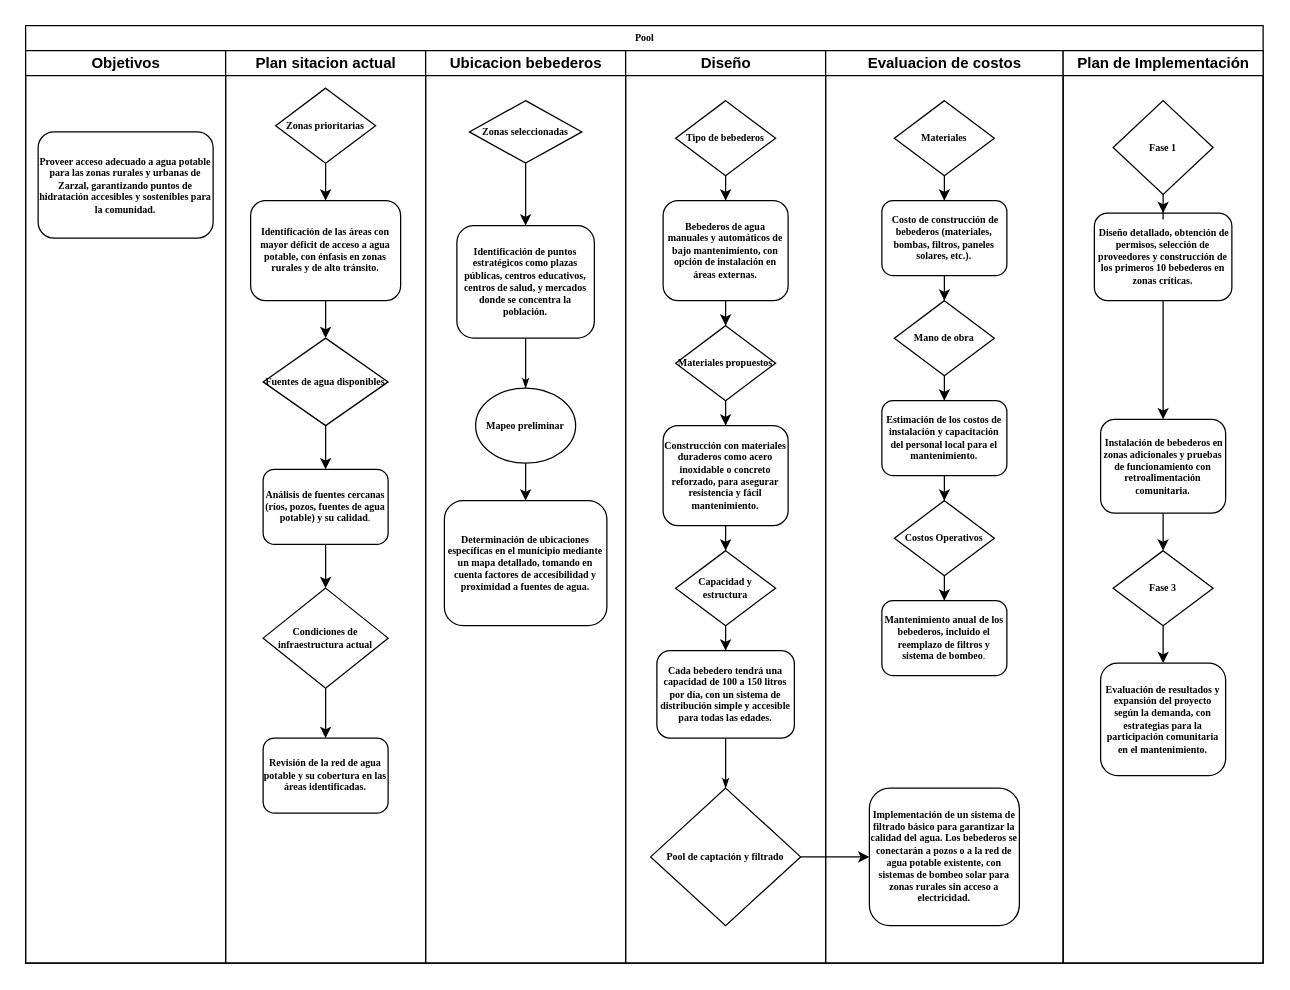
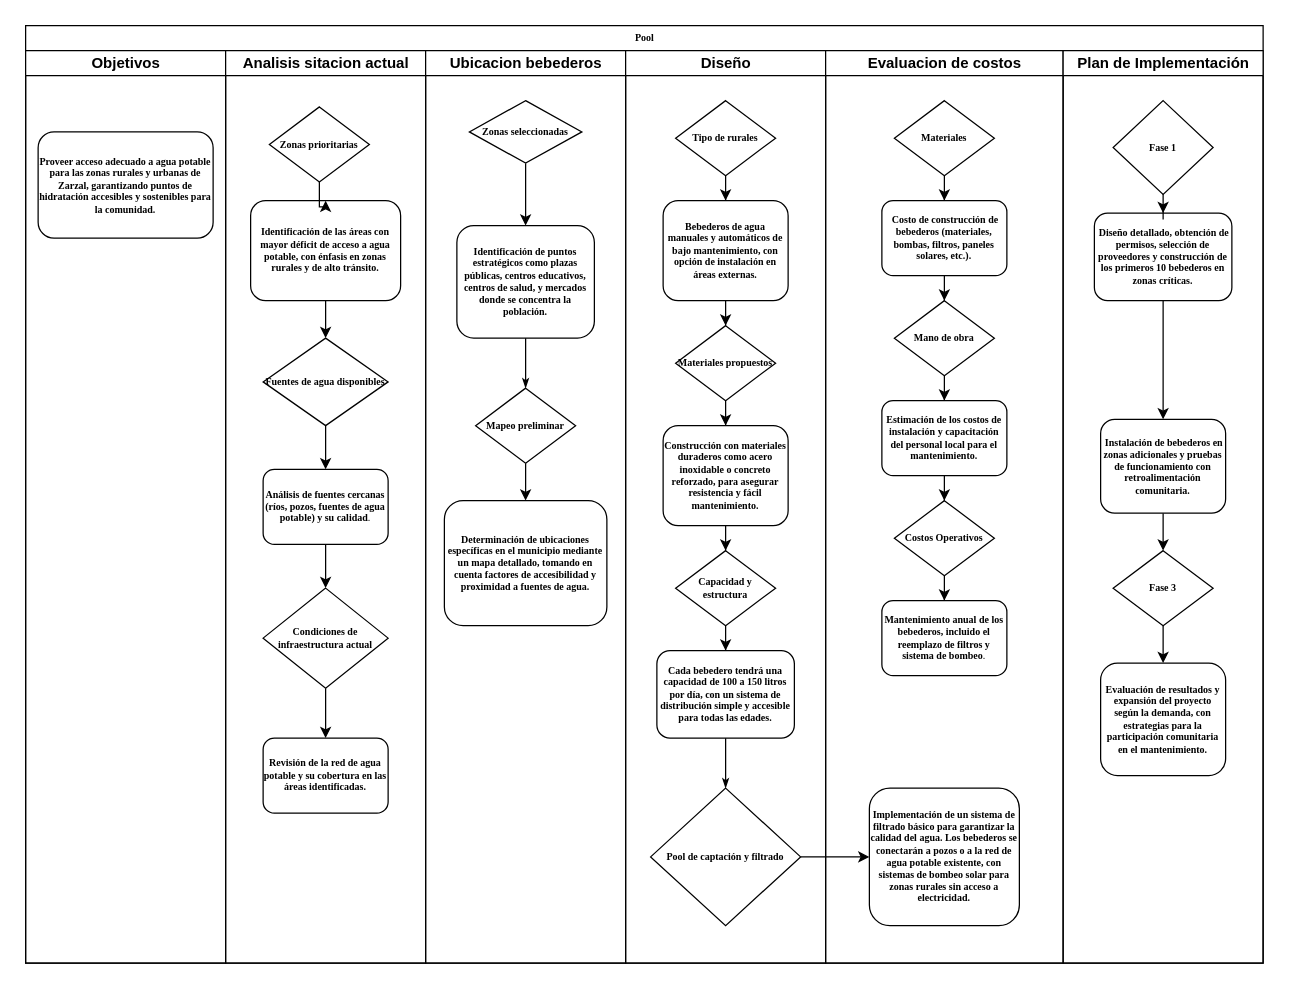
  <mxCell id="0" />
  <mxCell id="1" parent="0" />
  <mxCell id="2" value="Pool" style="swimlane;html=1;childLayout=stackLayout;startSize=20;rounded=0;shadow=0;labelBackgroundColor=none;strokeWidth=1;fontFamily=Verdana;fontSize=8;align=center;" parent="1" vertex="1"><mxGeometry x="20" y="20" width="990" height="750" as="geometry" /></mxCell>
  <mxCell id="3" value="Objetivos" style="swimlane;html=1;startSize=20;" parent="2" vertex="1"><mxGeometry y="20" width="160" height="730" as="geometry" /></mxCell>
  <mxCell id="4" value="Proveer acceso adecuado a agua potable para las zonas rurales y urbanas de Zarzal, garantizando puntos de hidratación accesibles y sostenibles para la comunidad." style="rounded=1;whiteSpace=wrap;html=1;shadow=0;labelBackgroundColor=none;strokeWidth=1;fontFamily=Verdana;fontSize=8;align=center;fontStyle=1" parent="3" vertex="1"><mxGeometry x="10" y="65" width="140" height="85" as="geometry" /></mxCell>
- <mxCell id="5" value="Plan sitacion actual" style="swimlane;html=1;startSize=20;" parent="2" vertex="1"><mxGeometry x="160" y="20" width="160" height="730" as="geometry" /></mxCell>
+ <mxCell id="5" value="Analisis sitacion actual" style="swimlane;html=1;startSize=20;" parent="2" vertex="1"><mxGeometry x="160" y="20" width="160" height="730" as="geometry" /></mxCell>
  <mxCell id="6" style="edgeStyle=orthogonalEdgeStyle;rounded=0;orthogonalLoop=1;jettySize=auto;html=1;entryX=0.5;entryY=0;entryDx=0;entryDy=0;" edge="1" parent="5" source="7" target="13"><mxGeometry relative="1" as="geometry" /></mxCell>
  <mxCell id="7" value="&lt;b&gt;Identificación de las áreas con mayor déficit de acceso a agua potable, con énfasis en zonas rurales y de alto tránsito.&lt;/b&gt;" style="rounded=1;whiteSpace=wrap;html=1;shadow=0;labelBackgroundColor=none;strokeWidth=1;fontFamily=Verdana;fontSize=8;align=center;" parent="5" vertex="1"><mxGeometry x="20" y="120" width="120" height="80" as="geometry" /></mxCell>
  <mxCell id="8" value="" style="edgeStyle=orthogonalEdgeStyle;rounded=0;orthogonalLoop=1;jettySize=auto;html=1;" edge="1" parent="5" source="9" target="15"><mxGeometry relative="1" as="geometry" /></mxCell>
  <mxCell id="9" value="&lt;span style=&quot;background-color: initial;&quot;&gt;&lt;b&gt;Análisis de fuentes cercanas (ríos, pozos, fuentes de agua potable) y su calidad&lt;/b&gt;.&lt;/span&gt;" style="rounded=1;whiteSpace=wrap;html=1;shadow=0;labelBackgroundColor=none;strokeWidth=1;fontFamily=Verdana;fontSize=8;align=center;" parent="5" vertex="1"><mxGeometry x="30" y="335" width="100" height="60" as="geometry" /></mxCell>
  <mxCell id="10" style="edgeStyle=orthogonalEdgeStyle;rounded=0;orthogonalLoop=1;jettySize=auto;html=1;" edge="1" parent="5" source="11" target="7"><mxGeometry relative="1" as="geometry" /></mxCell>
- <mxCell id="11" value="&lt;b&gt;Zonas prioritarias&lt;/b&gt;" style="rhombus;whiteSpace=wrap;html=1;rounded=0;shadow=0;labelBackgroundColor=none;strokeWidth=1;fontFamily=Verdana;fontSize=8;align=center;" vertex="1" parent="5"><mxGeometry x="40" y="30" width="80" height="60" as="geometry" /></mxCell>
+ <mxCell id="11" value="&lt;b&gt;Zonas prioritarias&lt;/b&gt;" style="rhombus;whiteSpace=wrap;html=1;rounded=0;shadow=0;labelBackgroundColor=none;strokeWidth=1;fontFamily=Verdana;fontSize=8;align=center;" vertex="1" parent="5"><mxGeometry x="35" y="45" width="80" height="60" as="geometry" /></mxCell>
  <mxCell id="12" value="" style="edgeStyle=orthogonalEdgeStyle;rounded=0;orthogonalLoop=1;jettySize=auto;html=1;" edge="1" parent="5" source="13" target="9"><mxGeometry relative="1" as="geometry" /></mxCell>
  <mxCell id="13" value="&lt;b&gt;Fuentes de agua disponibles&lt;/b&gt;" style="rhombus;whiteSpace=wrap;html=1;rounded=0;shadow=0;labelBackgroundColor=none;strokeWidth=1;fontFamily=Verdana;fontSize=8;align=center;" vertex="1" parent="5"><mxGeometry x="30" y="230" width="100" height="70" as="geometry" /></mxCell>
  <mxCell id="14" value="" style="edgeStyle=orthogonalEdgeStyle;rounded=0;orthogonalLoop=1;jettySize=auto;html=1;" edge="1" parent="5" source="15" target="16"><mxGeometry relative="1" as="geometry" /></mxCell>
  <mxCell id="15" value="&lt;b&gt;Condiciones de infraestructura actual&lt;/b&gt;" style="rhombus;whiteSpace=wrap;html=1;rounded=0;shadow=0;labelBackgroundColor=none;strokeWidth=1;fontFamily=Verdana;fontSize=8;align=center;" vertex="1" parent="5"><mxGeometry x="30" y="430" width="100" height="80" as="geometry" /></mxCell>
  <mxCell id="16" value="&lt;span style=&quot;background-color: initial;&quot;&gt;&lt;b&gt;Revisión de la red de agua potable y su cobertura en las áreas identificadas.&lt;/b&gt;&lt;/span&gt;" style="rounded=1;whiteSpace=wrap;html=1;shadow=0;labelBackgroundColor=none;strokeWidth=1;fontFamily=Verdana;fontSize=8;align=center;" vertex="1" parent="5"><mxGeometry x="30" y="550" width="100" height="60" as="geometry" /></mxCell>
  <mxCell id="17" value="Ubicacion bebederos" style="swimlane;html=1;startSize=20;" parent="2" vertex="1"><mxGeometry x="320" y="20" width="160" height="730" as="geometry" /></mxCell>
  <mxCell id="18" value="&lt;b&gt;Identificación de puntos estratégicos como plazas públicas, centros educativos, centros de salud, y mercados donde se concentra la población.&lt;/b&gt;" style="rounded=1;whiteSpace=wrap;html=1;shadow=0;labelBackgroundColor=none;strokeWidth=1;fontFamily=Verdana;fontSize=8;align=center;" parent="17" vertex="1"><mxGeometry x="25" y="140" width="110" height="90" as="geometry" /></mxCell>
  <mxCell id="19" style="edgeStyle=orthogonalEdgeStyle;rounded=0;orthogonalLoop=1;jettySize=auto;html=1;exitX=0.5;exitY=1;exitDx=0;exitDy=0;entryX=0.5;entryY=0;entryDx=0;entryDy=0;" edge="1" parent="17" source="20" target="24"><mxGeometry relative="1" as="geometry" /></mxCell>
- <mxCell id="20" value="&lt;b&gt;Mapeo preliminar&lt;/b&gt;" style="ellipse;whiteSpace=wrap;html=1;shadow=0;labelBackgroundColor=none;strokeWidth=1;fontFamily=Verdana;fontSize=8;align=center;" parent="17" vertex="1"><mxGeometry x="40" y="270" width="80" height="60" as="geometry" /></mxCell>
+ <mxCell id="20" value="&lt;b&gt;Mapeo preliminar&lt;/b&gt;" style="rhombus;whiteSpace=wrap;html=1;rounded=0;shadow=0;labelBackgroundColor=none;strokeWidth=1;fontFamily=Verdana;fontSize=8;align=center;" parent="17" vertex="1"><mxGeometry x="40" y="270" width="80" height="60" as="geometry" /></mxCell>
  <mxCell id="21" style="edgeStyle=orthogonalEdgeStyle;rounded=1;html=1;labelBackgroundColor=none;startArrow=none;startFill=0;startSize=5;endArrow=classicThin;endFill=1;endSize=5;jettySize=auto;orthogonalLoop=1;strokeWidth=1;fontFamily=Verdana;fontSize=8" parent="17" source="18" target="20" edge="1"><mxGeometry relative="1" as="geometry" /></mxCell>
  <mxCell id="22" value="" style="edgeStyle=orthogonalEdgeStyle;rounded=0;orthogonalLoop=1;jettySize=auto;html=1;" edge="1" parent="17" source="23" target="18"><mxGeometry relative="1" as="geometry" /></mxCell>
  <mxCell id="23" value="&lt;b&gt;Zonas seleccionadas&lt;/b&gt;" style="rhombus;whiteSpace=wrap;html=1;rounded=0;shadow=0;labelBackgroundColor=none;strokeWidth=1;fontFamily=Verdana;fontSize=8;align=center;" vertex="1" parent="17"><mxGeometry x="35" y="40" width="90" height="50" as="geometry" /></mxCell>
  <mxCell id="24" value="&lt;b&gt;Determinación de ubicaciones específicas en el municipio mediante un mapa detallado, tomando en cuenta factores de accesibilidad y proximidad a fuentes de agua.&lt;/b&gt;" style="rounded=1;whiteSpace=wrap;html=1;shadow=0;labelBackgroundColor=none;strokeWidth=1;fontFamily=Verdana;fontSize=8;align=center;" vertex="1" parent="17"><mxGeometry x="15" y="360" width="130" height="100" as="geometry" /></mxCell>
  <mxCell id="25" value="Diseño" style="swimlane;html=1;startSize=20;" parent="2" vertex="1"><mxGeometry x="480" y="20" width="160" height="730" as="geometry" /></mxCell>
  <mxCell id="26" value="" style="edgeStyle=orthogonalEdgeStyle;rounded=0;orthogonalLoop=1;jettySize=auto;html=1;" edge="1" parent="25" source="27" target="29"><mxGeometry relative="1" as="geometry" /></mxCell>
  <mxCell id="27" value="&lt;b&gt;Bebederos de agua manuales y automáticos de bajo mantenimiento, con opción de instalación en áreas externas.&lt;/b&gt;" style="rounded=1;whiteSpace=wrap;html=1;shadow=0;labelBackgroundColor=none;strokeWidth=1;fontFamily=Verdana;fontSize=8;align=center;" parent="25" vertex="1"><mxGeometry x="30" y="120" width="100" height="80" as="geometry" /></mxCell>
  <mxCell id="28" value="" style="edgeStyle=orthogonalEdgeStyle;rounded=0;orthogonalLoop=1;jettySize=auto;html=1;" edge="1" parent="25" source="29" target="31"><mxGeometry relative="1" as="geometry" /></mxCell>
  <mxCell id="29" value="&lt;b&gt;Materiales propuestos&lt;/b&gt;" style="rhombus;whiteSpace=wrap;html=1;rounded=0;shadow=0;labelBackgroundColor=none;strokeWidth=1;fontFamily=Verdana;fontSize=8;align=center;" parent="25" vertex="1"><mxGeometry x="40" y="220" width="80" height="60" as="geometry" /></mxCell>
  <mxCell id="30" value="" style="edgeStyle=orthogonalEdgeStyle;rounded=0;orthogonalLoop=1;jettySize=auto;html=1;" edge="1" parent="25" source="31" target="38"><mxGeometry relative="1" as="geometry" /></mxCell>
  <mxCell id="31" value="&lt;b&gt;Construcción con materiales duraderos como acero inoxidable o concreto reforzado, para asegurar resistencia y fácil mantenimiento.&lt;/b&gt;" style="rounded=1;whiteSpace=wrap;html=1;shadow=0;labelBackgroundColor=none;strokeWidth=1;fontFamily=Verdana;fontSize=8;align=center;" parent="25" vertex="1"><mxGeometry x="30" y="300" width="100" height="80" as="geometry" /></mxCell>
  <mxCell id="32" value="&lt;span style=&quot;background-color: initial;&quot;&gt;&lt;b&gt;Cada bebedero tendrá una capacidad de 100 a 150 litros por día, con un sistema de distribución simple y accesible para todas las edades.&lt;/b&gt;&lt;/span&gt;" style="rounded=1;whiteSpace=wrap;html=1;shadow=0;labelBackgroundColor=none;strokeWidth=1;fontFamily=Verdana;fontSize=8;align=center;" parent="25" vertex="1"><mxGeometry x="25" y="480" width="110" height="70" as="geometry" /></mxCell>
  <mxCell id="33" value="&lt;b&gt;Pool de captación y filtrado&lt;/b&gt;" style="rhombus;whiteSpace=wrap;html=1;rounded=0;shadow=0;labelBackgroundColor=none;strokeWidth=1;fontFamily=Verdana;fontSize=8;align=center;" parent="25" vertex="1"><mxGeometry x="20" y="590" width="120" height="110" as="geometry" /></mxCell>
  <mxCell id="34" style="edgeStyle=orthogonalEdgeStyle;rounded=1;html=1;labelBackgroundColor=none;startArrow=none;startFill=0;startSize=5;endArrow=classicThin;endFill=1;endSize=5;jettySize=auto;orthogonalLoop=1;strokeWidth=1;fontFamily=Verdana;fontSize=8" parent="25" source="32" target="33" edge="1"><mxGeometry relative="1" as="geometry" /></mxCell>
  <mxCell id="35" value="" style="edgeStyle=orthogonalEdgeStyle;rounded=0;orthogonalLoop=1;jettySize=auto;html=1;" edge="1" parent="25" source="36" target="27"><mxGeometry relative="1" as="geometry" /></mxCell>
- <mxCell id="36" value="&lt;b&gt;Tipo de bebederos&lt;/b&gt;" style="rhombus;whiteSpace=wrap;html=1;rounded=0;shadow=0;labelBackgroundColor=none;strokeWidth=1;fontFamily=Verdana;fontSize=8;align=center;" vertex="1" parent="25"><mxGeometry x="40" y="40" width="80" height="60" as="geometry" /></mxCell>
+ <mxCell id="36" value="&lt;b&gt;Tipo de rurales&lt;/b&gt;" style="rhombus;whiteSpace=wrap;html=1;rounded=0;shadow=0;labelBackgroundColor=none;strokeWidth=1;fontFamily=Verdana;fontSize=8;align=center;" vertex="1" parent="25"><mxGeometry x="40" y="40" width="80" height="60" as="geometry" /></mxCell>
  <mxCell id="37" value="" style="edgeStyle=orthogonalEdgeStyle;rounded=0;orthogonalLoop=1;jettySize=auto;html=1;" edge="1" parent="25" source="38" target="32"><mxGeometry relative="1" as="geometry" /></mxCell>
  <mxCell id="38" value="&lt;b&gt;Capacidad y estructura&lt;/b&gt;" style="rhombus;whiteSpace=wrap;html=1;rounded=0;shadow=0;labelBackgroundColor=none;strokeWidth=1;fontFamily=Verdana;fontSize=8;align=center;" vertex="1" parent="25"><mxGeometry x="40" y="400" width="80" height="60" as="geometry" /></mxCell>
  <mxCell id="39" value="Evaluacion de costos" style="swimlane;html=1;startSize=20;" parent="2" vertex="1"><mxGeometry x="640" y="20" width="190" height="730" as="geometry" /></mxCell>
  <mxCell id="40" value="" style="edgeStyle=orthogonalEdgeStyle;rounded=0;orthogonalLoop=1;jettySize=auto;html=1;" edge="1" parent="39" source="41" target="48"><mxGeometry relative="1" as="geometry" /></mxCell>
  <mxCell id="41" value="&lt;b&gt;&amp;nbsp;Costo de construcción de bebederos (materiales, bombas, filtros, paneles solares, etc.).&lt;/b&gt;" style="rounded=1;whiteSpace=wrap;html=1;shadow=0;labelBackgroundColor=none;strokeWidth=1;fontFamily=Verdana;fontSize=8;align=center;" parent="39" vertex="1"><mxGeometry x="45" y="120" width="100" height="60" as="geometry" /></mxCell>
  <mxCell id="42" value="" style="edgeStyle=orthogonalEdgeStyle;rounded=0;orthogonalLoop=1;jettySize=auto;html=1;" edge="1" parent="39" source="43" target="50"><mxGeometry relative="1" as="geometry" /></mxCell>
  <mxCell id="43" value="&lt;b&gt;Estimación de los costos de instalación y capacitación del personal local para el mantenimiento.&lt;/b&gt;" style="rounded=1;whiteSpace=wrap;html=1;shadow=0;labelBackgroundColor=none;strokeWidth=1;fontFamily=Verdana;fontSize=8;align=center;" parent="39" vertex="1"><mxGeometry x="45" y="280" width="100" height="60" as="geometry" /></mxCell>
  <mxCell id="44" value="&lt;b&gt;Implementación de un sistema de filtrado básico para garantizar la calidad del agua. Los bebederos se conectarán a pozos o a la red de agua potable existente, con sistemas de bombeo solar para zonas rurales sin acceso a electricidad.&lt;/b&gt;" style="rounded=1;whiteSpace=wrap;html=1;shadow=0;labelBackgroundColor=none;strokeWidth=1;fontFamily=Verdana;fontSize=8;align=center;" parent="39" vertex="1"><mxGeometry x="35" y="590" width="120" height="110" as="geometry" /></mxCell>
  <mxCell id="45" value="" style="edgeStyle=orthogonalEdgeStyle;rounded=0;orthogonalLoop=1;jettySize=auto;html=1;" edge="1" parent="39" source="46" target="41"><mxGeometry relative="1" as="geometry" /></mxCell>
  <mxCell id="46" value="&lt;b&gt;Materiales&lt;/b&gt;" style="rhombus;whiteSpace=wrap;html=1;rounded=0;shadow=0;labelBackgroundColor=none;strokeWidth=1;fontFamily=Verdana;fontSize=8;align=center;" vertex="1" parent="39"><mxGeometry x="55" y="40" width="80" height="60" as="geometry" /></mxCell>
  <mxCell id="47" value="" style="edgeStyle=orthogonalEdgeStyle;rounded=0;orthogonalLoop=1;jettySize=auto;html=1;" edge="1" parent="39" source="48" target="43"><mxGeometry relative="1" as="geometry" /></mxCell>
  <mxCell id="48" value="&lt;b&gt;Mano de obra&lt;/b&gt;" style="rhombus;whiteSpace=wrap;html=1;rounded=0;shadow=0;labelBackgroundColor=none;strokeWidth=1;fontFamily=Verdana;fontSize=8;align=center;" vertex="1" parent="39"><mxGeometry x="55" y="200" width="80" height="60" as="geometry" /></mxCell>
  <mxCell id="49" value="" style="edgeStyle=orthogonalEdgeStyle;rounded=0;orthogonalLoop=1;jettySize=auto;html=1;" edge="1" parent="39" source="50" target="51"><mxGeometry relative="1" as="geometry" /></mxCell>
  <mxCell id="50" value="&lt;b&gt;Costos Operativos&lt;/b&gt;" style="rhombus;whiteSpace=wrap;html=1;rounded=0;shadow=0;labelBackgroundColor=none;strokeWidth=1;fontFamily=Verdana;fontSize=8;align=center;" vertex="1" parent="39"><mxGeometry x="55" y="360" width="80" height="60" as="geometry" /></mxCell>
  <mxCell id="51" value="&lt;b&gt;Mantenimiento anual de los bebederos, incluido el reemplazo de filtros y sistema de bombeo&lt;/b&gt;." style="rounded=1;whiteSpace=wrap;html=1;shadow=0;labelBackgroundColor=none;strokeWidth=1;fontFamily=Verdana;fontSize=8;align=center;" vertex="1" parent="39"><mxGeometry x="45" y="440" width="100" height="60" as="geometry" /></mxCell>
  <mxCell id="52" value="Plan de Implementación" style="swimlane;html=1;startSize=20;" parent="2" vertex="1"><mxGeometry x="830" y="20" width="160" height="730" as="geometry" /></mxCell>
  <mxCell id="53" value="" style="edgeStyle=orthogonalEdgeStyle;rounded=0;orthogonalLoop=1;jettySize=auto;html=1;" edge="1" parent="52" source="54" target="61"><mxGeometry relative="1" as="geometry" /></mxCell>
  <mxCell id="54" value="&lt;b&gt;&amp;nbsp;Diseño detallado, obtención de permisos, selección de proveedores y construcción de los primeros 10 bebederos en zonas críticas.&lt;/b&gt;" style="rounded=1;whiteSpace=wrap;html=1;shadow=0;labelBackgroundColor=none;strokeWidth=1;fontFamily=Verdana;fontSize=8;align=center;" parent="52" vertex="1"><mxGeometry x="25" y="130" width="110" height="70" as="geometry" /></mxCell>
  <mxCell id="55" value="" style="edgeStyle=orthogonalEdgeStyle;rounded=0;orthogonalLoop=1;jettySize=auto;html=1;" edge="1" parent="52" source="56" target="54"><mxGeometry relative="1" as="geometry" /></mxCell>
  <mxCell id="56" value="&lt;b&gt;Fase 1&lt;/b&gt;" style="rhombus;whiteSpace=wrap;html=1;rounded=0;shadow=0;labelBackgroundColor=none;strokeWidth=1;fontFamily=Verdana;fontSize=8;align=center;" vertex="1" parent="52"><mxGeometry x="40" y="40" width="80" height="75" as="geometry" /></mxCell>
  <mxCell id="57" value="" style="edgeStyle=orthogonalEdgeStyle;rounded=0;orthogonalLoop=1;jettySize=auto;html=1;" edge="1" parent="52" source="58" target="59"><mxGeometry relative="1" as="geometry" /></mxCell>
  <mxCell id="58" value="&lt;b&gt;Fase 3&lt;/b&gt;" style="rhombus;whiteSpace=wrap;html=1;rounded=0;shadow=0;labelBackgroundColor=none;strokeWidth=1;fontFamily=Verdana;fontSize=8;align=center;" vertex="1" parent="52"><mxGeometry x="40" y="400" width="80" height="60" as="geometry" /></mxCell>
  <mxCell id="59" value="&lt;b&gt;Evaluación de resultados y expansión del proyecto según la demanda, con estrategias para la participación comunitaria en el mantenimiento.&lt;/b&gt;" style="rounded=1;whiteSpace=wrap;html=1;shadow=0;labelBackgroundColor=none;strokeWidth=1;fontFamily=Verdana;fontSize=8;align=center;" vertex="1" parent="52"><mxGeometry x="30" y="490" width="100" height="90" as="geometry" /></mxCell>
  <mxCell id="60" value="" style="edgeStyle=orthogonalEdgeStyle;rounded=0;orthogonalLoop=1;jettySize=auto;html=1;" edge="1" parent="52" source="61" target="58"><mxGeometry relative="1" as="geometry" /></mxCell>
  <mxCell id="61" value="&lt;b&gt;&amp;nbsp;Instalación de bebederos en zonas adicionales y pruebas de funcionamiento con retroalimentación comunitaria.&lt;/b&gt;" style="rounded=1;whiteSpace=wrap;html=1;shadow=0;labelBackgroundColor=none;strokeWidth=1;fontFamily=Verdana;fontSize=8;align=center;" vertex="1" parent="52"><mxGeometry x="30" y="295" width="100" height="75" as="geometry" /></mxCell>
  <mxCell id="62" value="" style="edgeStyle=orthogonalEdgeStyle;rounded=0;orthogonalLoop=1;jettySize=auto;html=1;" edge="1" parent="2" source="33" target="44"><mxGeometry relative="1" as="geometry" /></mxCell>
